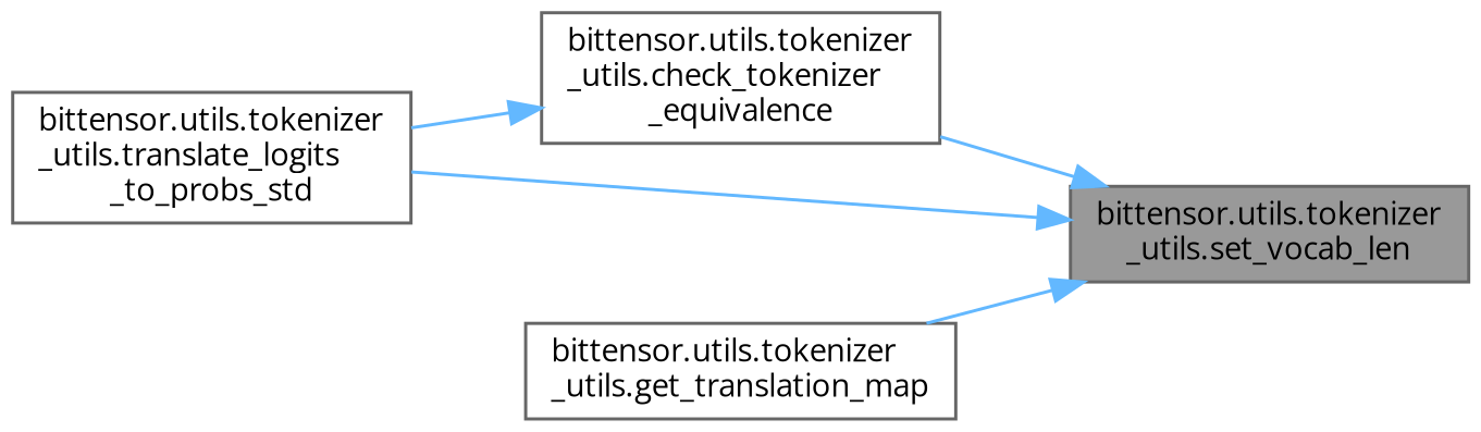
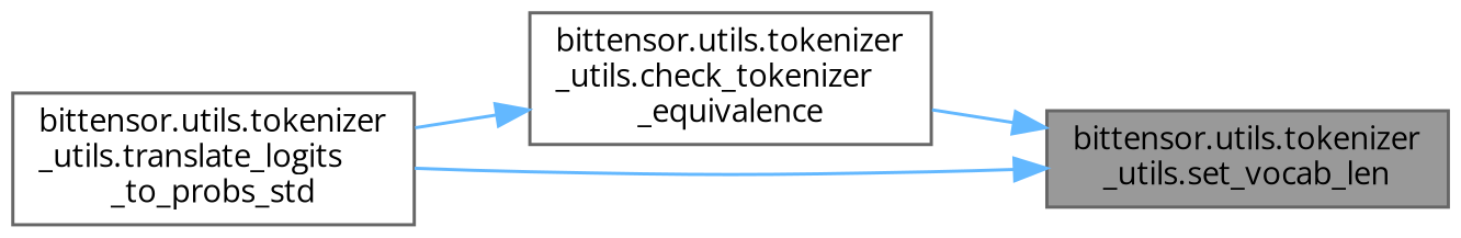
  digraph {
    fontname="Open Sans"
    rankdir=RL
    node [color=grey40 fillcolor=white fontname="Open Sans" fontsize=10 shape=box style=filled]
    edge [color=steelblue1 dir=back fontname="Open Sans" fontsize=10 labelfontname=Helvetica labelfontsize=10 style=solid]
    n1 [color=gray40 fillcolor=grey60 fontcolor=black height=0.2 label="bittensor.utils.tokenizer\l_utils.set_vocab_len" width=0.4]
    n2 [height=0.2 label="bittensor.utils.tokenizer\l_utils.check_tokenizer\l_equivalence" width=0.4]
    n3 [height=0.2 label="bittensor.utils.tokenizer\l_utils.translate_logits\l_to_probs_std" width=0.4]
-   n4 [height=0.2 label="bittensor.utils.tokenizer\l_utils.get_translation_map" width=0.4]
    n1 -> n2
    n1 -> n3
-   n1 -> n4
    n2 -> n3
  }
